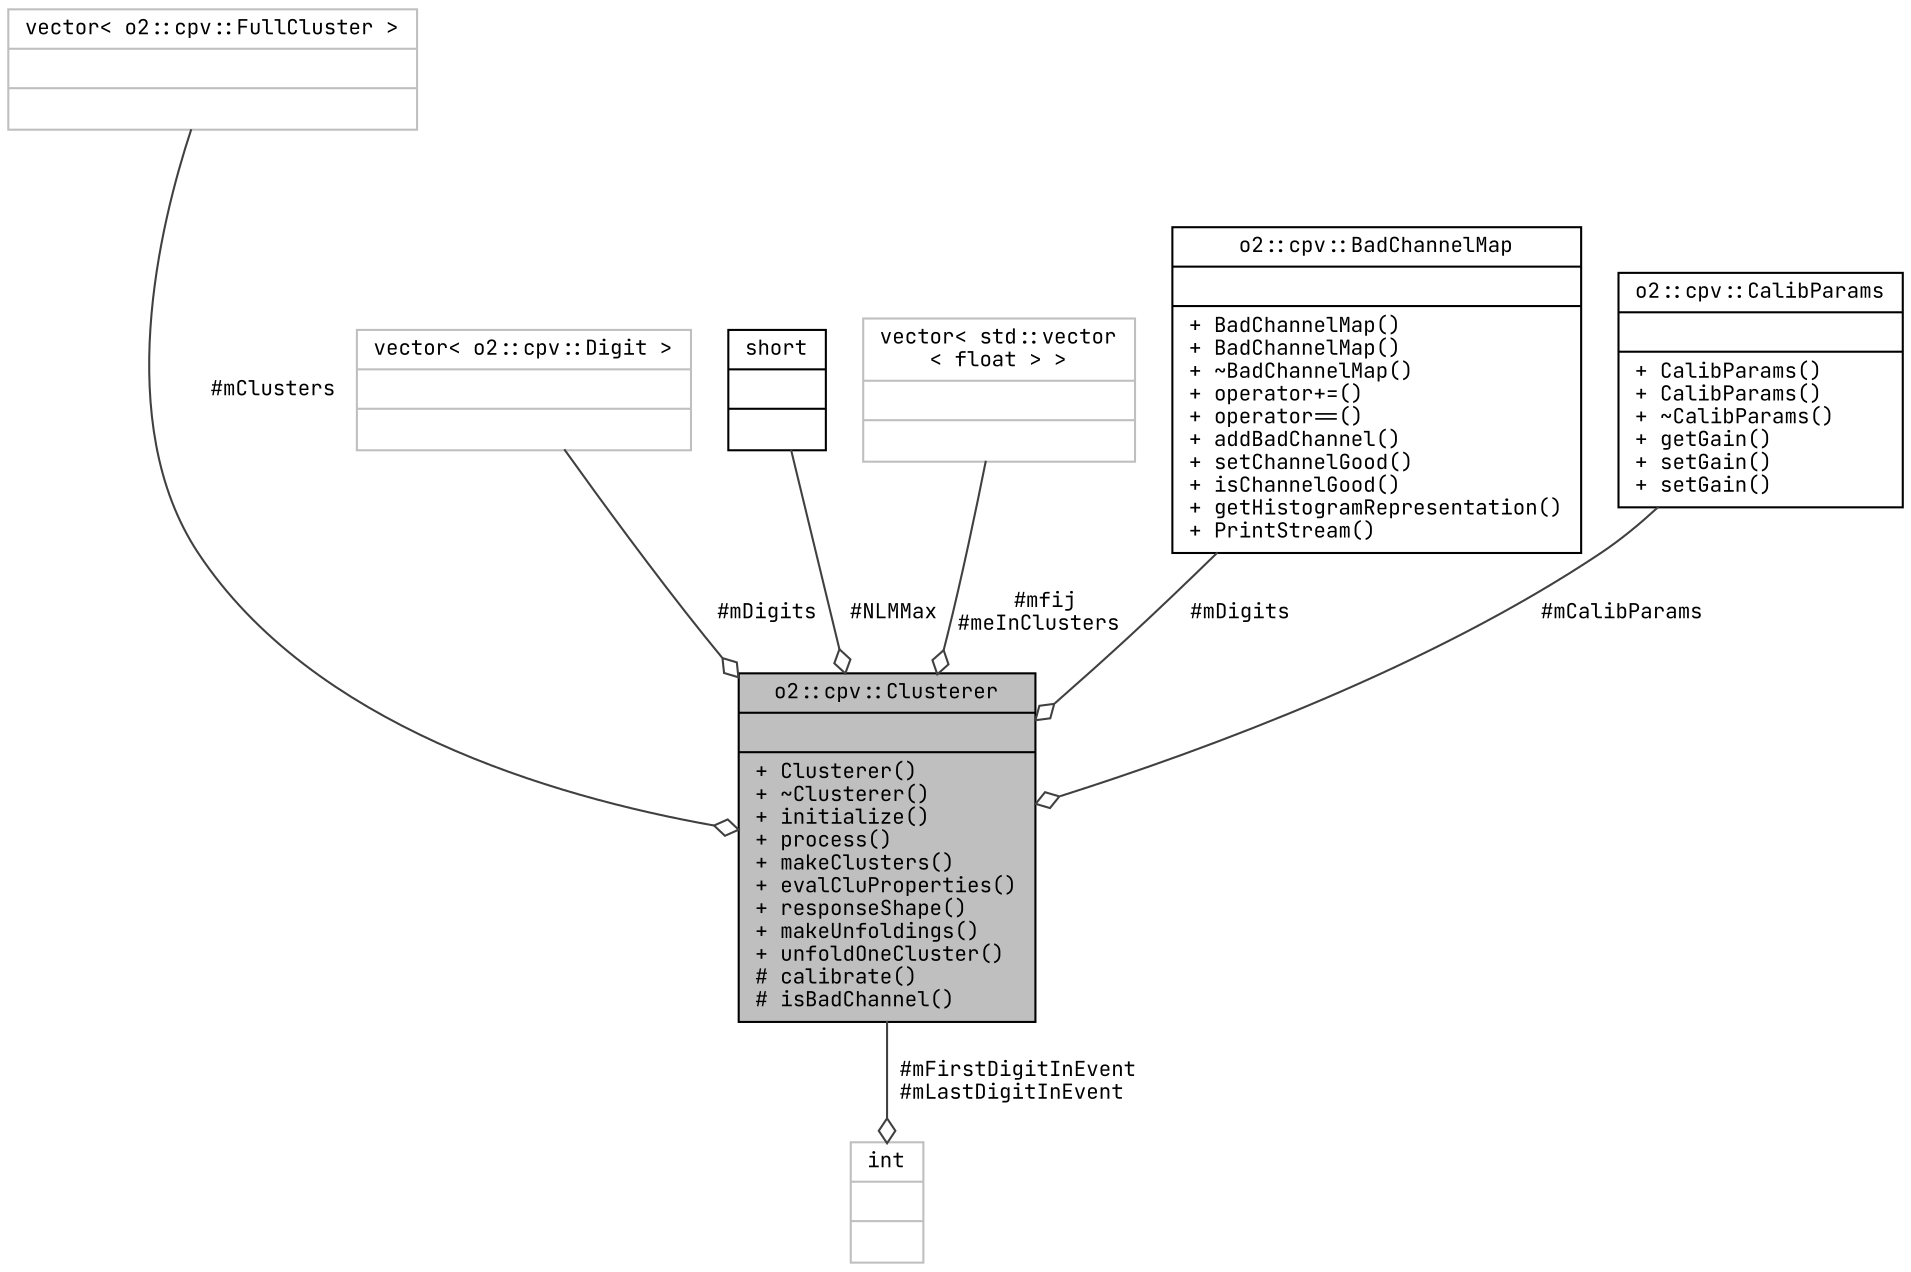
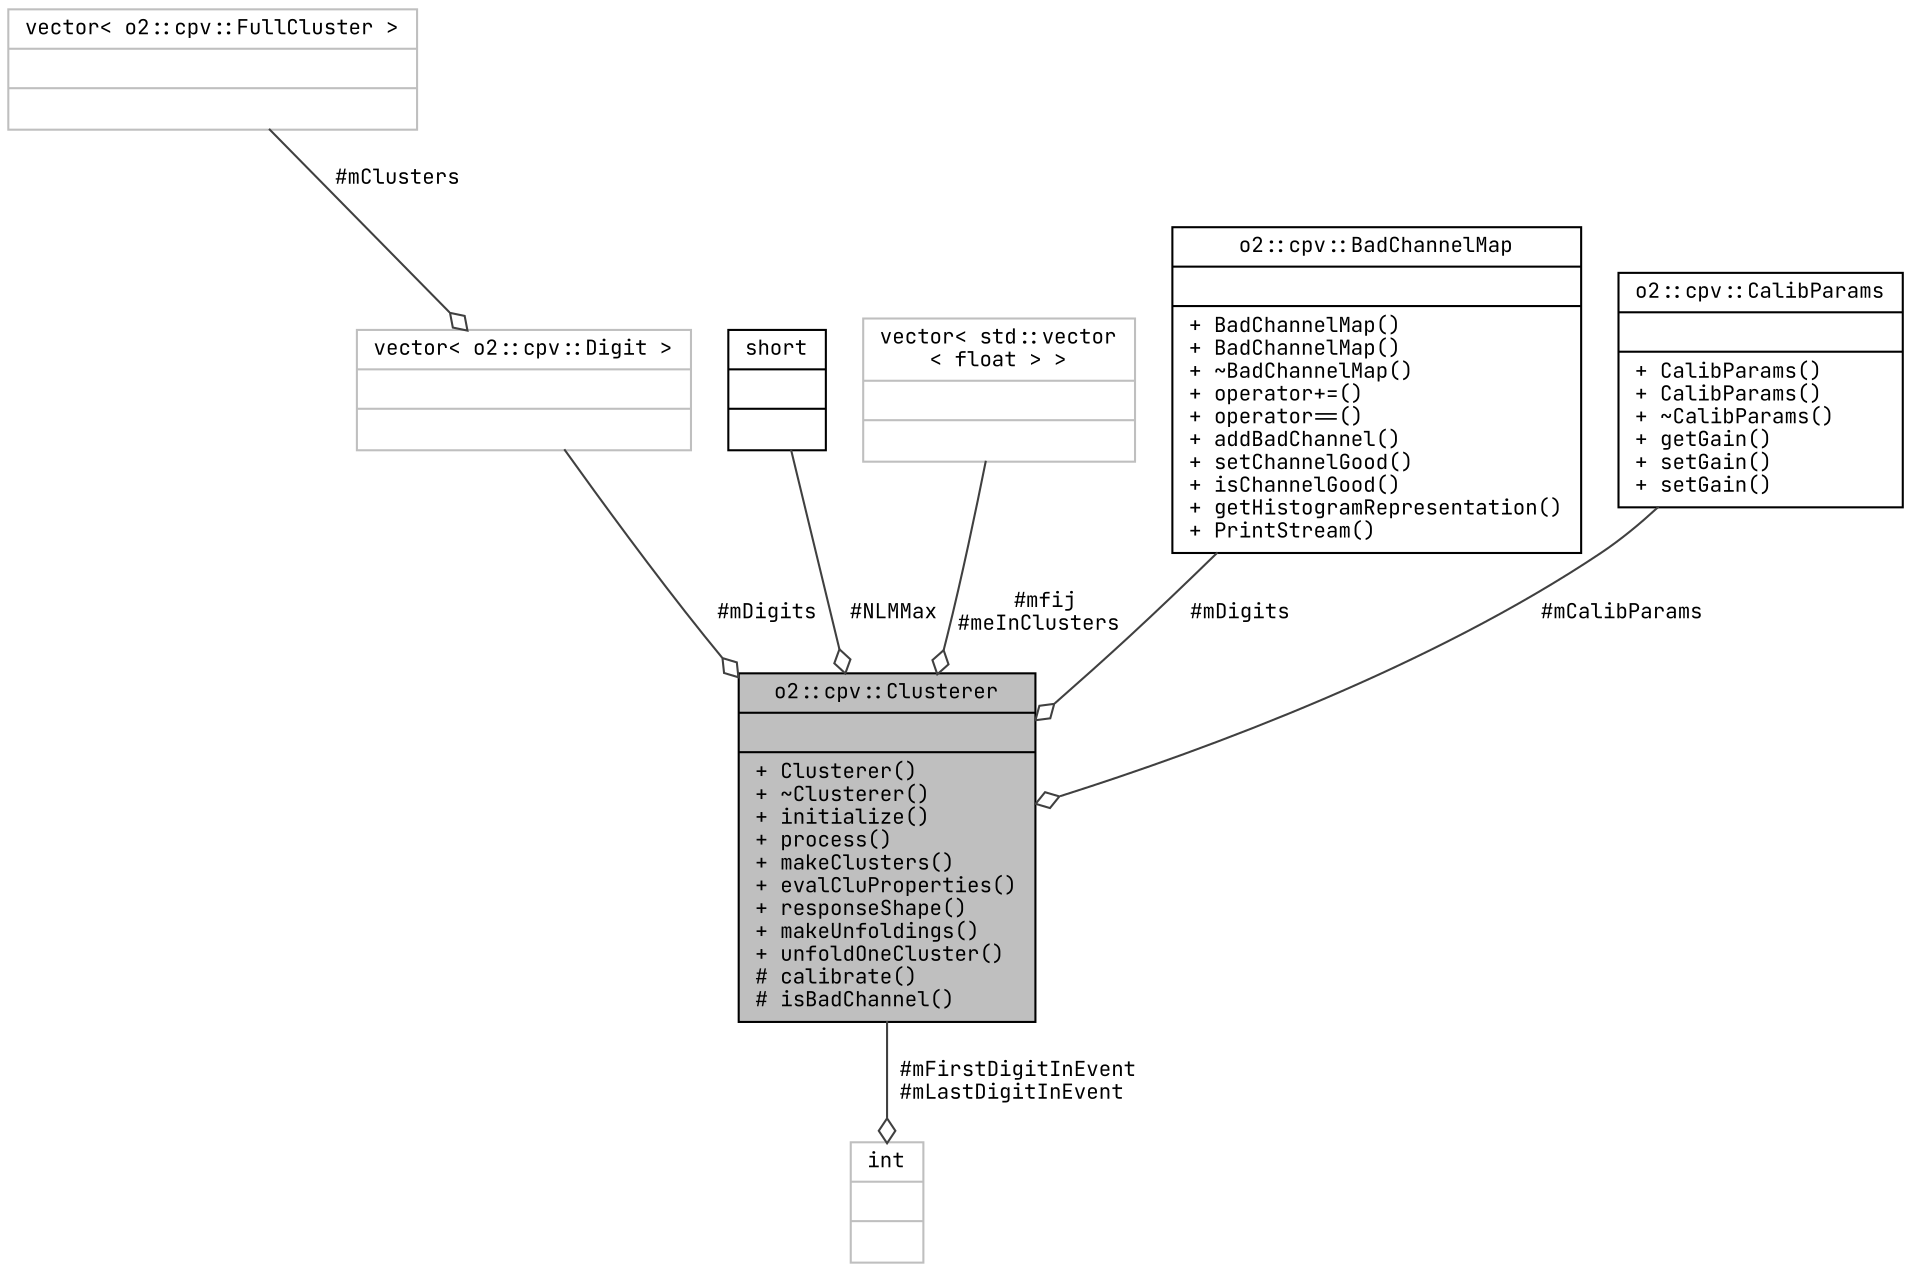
  digraph {
    fontname="JetBrains Mono"
    node [color=black fontname="JetBrains Mono" fontsize=10 shape=record]
    edge [arrowhead=odiamond color=grey25 fontname="JetBrains Mono" fontsize=10 labelfontname=Helvetica labelfontsize=10 style=solid]
    n1 [fillcolor=grey75 fontcolor=black height=0.2 label="{o2::cpv::Clusterer\n||+ Clusterer()\l+ ~Clusterer()\l+ initialize()\l+ process()\l+ makeClusters()\l+ evalCluProperties()\l+ responseShape()\l+ makeUnfoldings()\l+ unfoldOneCluster()\l# calibrate()\l# isBadChannel()\l}" style=filled width=0.4]
    n2 [color=grey75 height=0.2 label="{int\n||}" width=0.4]
    n3 [color=grey75 height=0.2 label="{vector\< o2::cpv::FullCluster \>\n||}" width=0.4]
    n4 [height=0.2 label="{short\n||}" width=0.4]
    n5 [color=grey75 height=0.2 label="{vector\< std::vector\l\< float \> \>\n||}" width=0.4]
    n6 [color=grey75 height=0.2 label="{vector\< o2::cpv::Digit \>\n||}" width=0.4]
    n7 [height=0.2 label="{o2::cpv::BadChannelMap\n||+ BadChannelMap()\l+ BadChannelMap()\l+ ~BadChannelMap()\l+ operator+=()\l+ operator==()\l+ addBadChannel()\l+ setChannelGood()\l+ isChannelGood()\l+ getHistogramRepresentation()\l+ PrintStream()\l}" width=0.4]
    n8 [height=0.2 label="{o2::cpv::CalibParams\n||+ CalibParams()\l+ CalibParams()\l+ ~CalibParams()\l+ getGain()\l+ setGain()\l+ setGain()\l}" width=0.4]
    n1 -> n2 [label=" #mFirstDigitInEvent\n#mLastDigitInEvent"]
-   n3 -> n1 [label=" #mClusters"]
+   n3 -> n6 [label=" #mClusters"]
    n4 -> n1 [label=" #NLMMax"]
    n5 -> n1 [label=" #mfij\n#meInClusters"]
    n6 -> n1 [label=" #mDigits"]
    n7 -> n1 [label=" #mDigits"]
    n8 -> n1 [label=" #mCalibParams"]
  }
